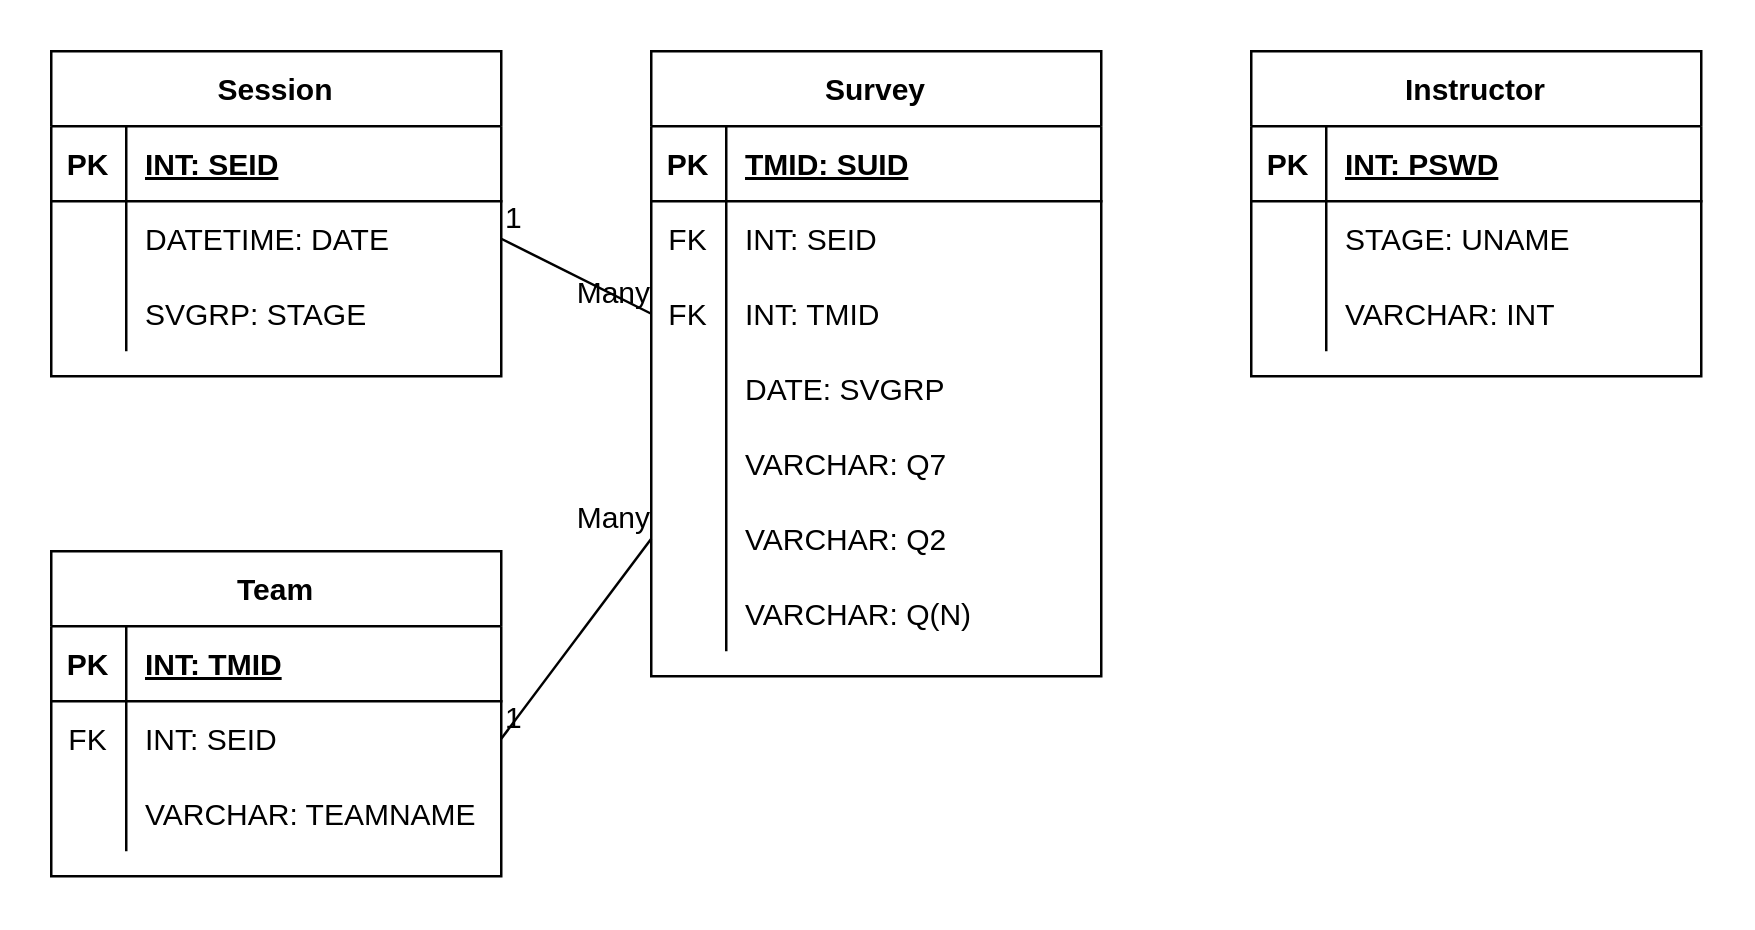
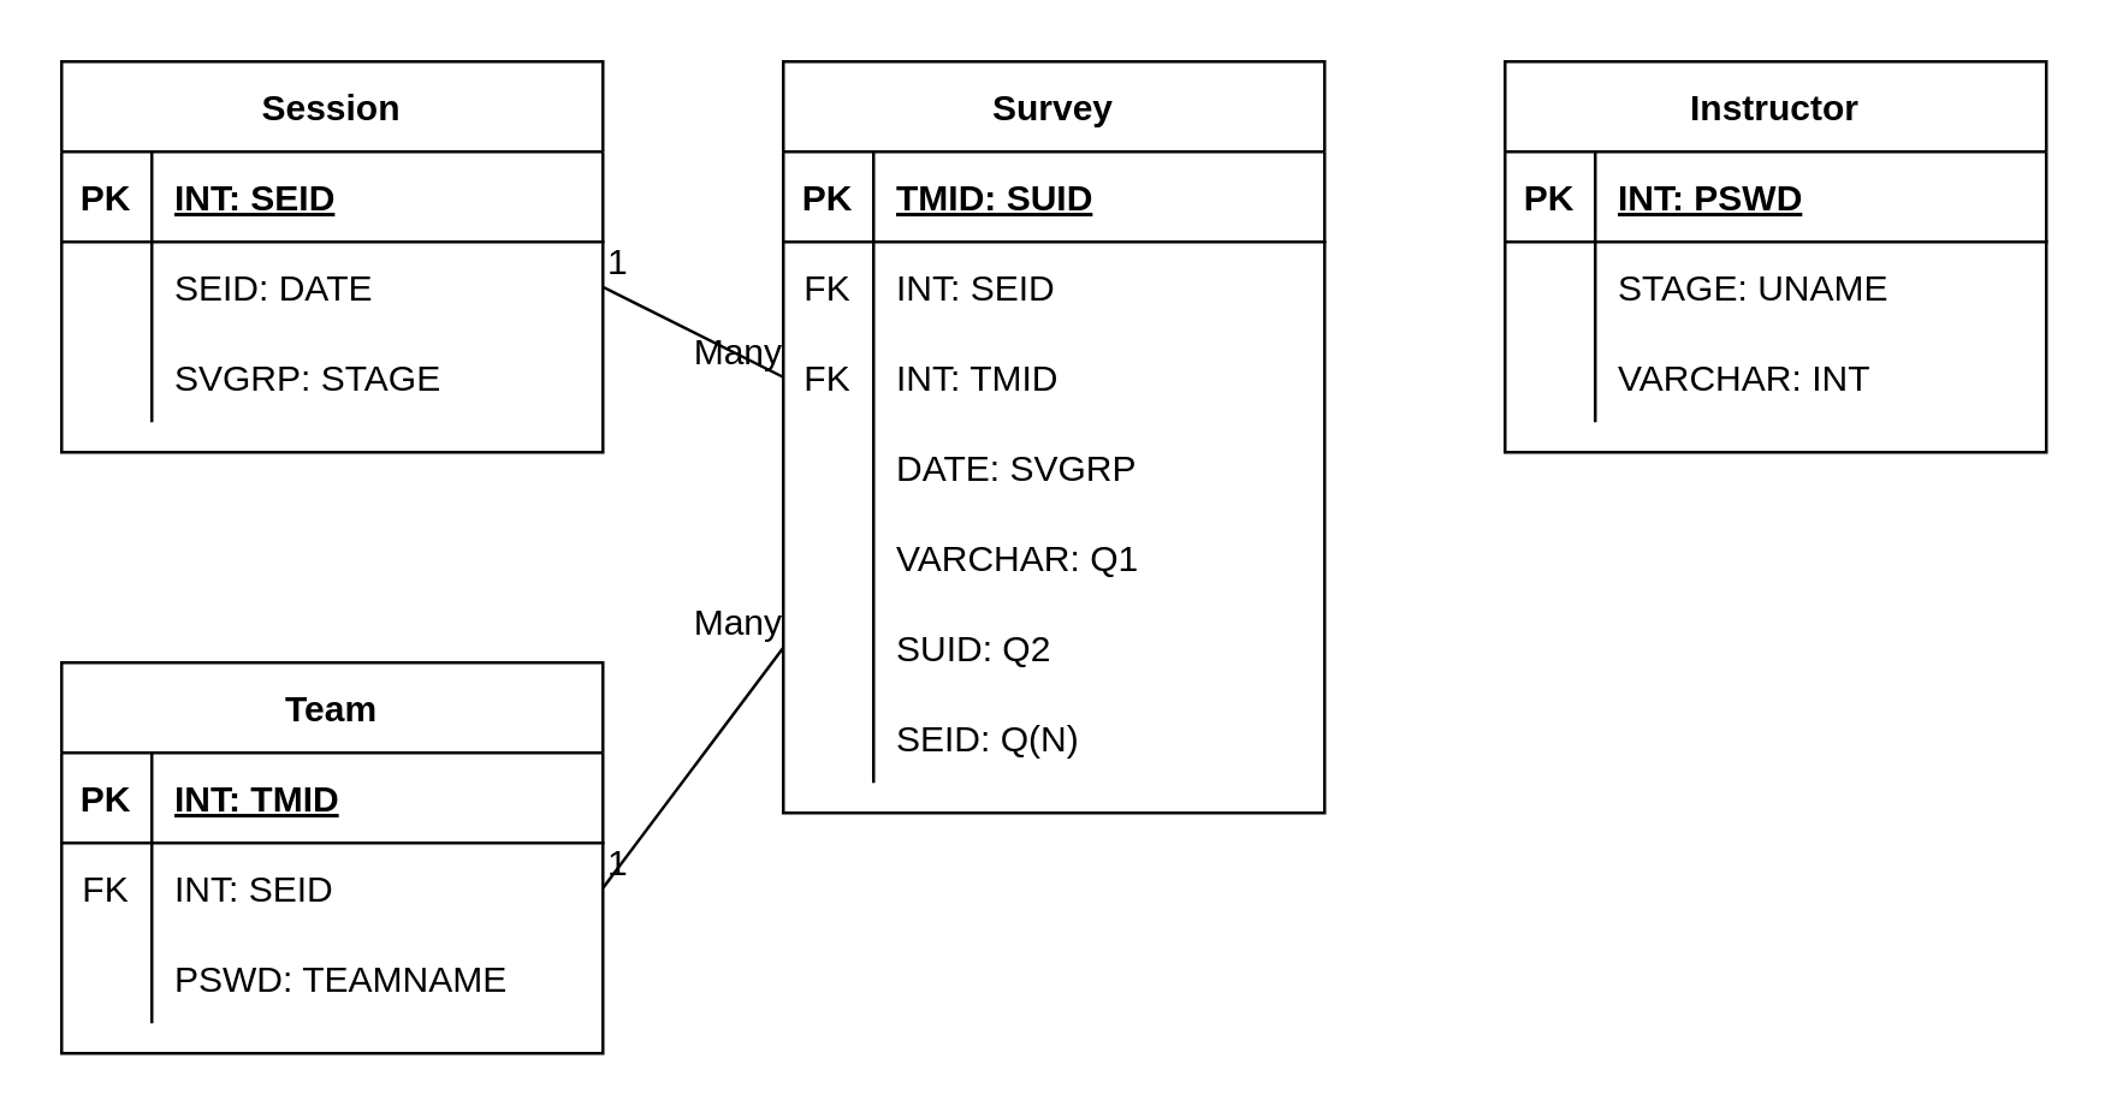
  <mxCell id="0" />
  <mxCell id="1" parent="0" />
  <mxCell id="2" value="Session" style="shape=table;startSize=30;container=1;collapsible=1;childLayout=tableLayout;fixedRows=1;rowLines=0;fontStyle=1;align=center;resizeLast=1;" vertex="1" parent="1"><mxGeometry x="20" y="20" width="180" height="130" as="geometry" /></mxCell>
  <mxCell id="3" value="" style="shape=tableRow;horizontal=0;startSize=0;swimlaneHead=0;swimlaneBody=0;fillColor=none;collapsible=0;dropTarget=0;points=[[0,0.5],[1,0.5]];portConstraint=eastwest;top=0;left=0;right=0;bottom=1;" vertex="1" parent="2"><mxGeometry y="30" width="180" height="30" as="geometry" /></mxCell>
  <mxCell id="4" value="PK" style="shape=partialRectangle;connectable=0;fillColor=none;top=0;left=0;bottom=0;right=0;fontStyle=1;overflow=hidden;" vertex="1" parent="3"><mxGeometry width="30" height="30" as="geometry"><mxRectangle width="30" height="30" as="alternateBounds" /></mxGeometry></mxCell>
  <mxCell id="5" value="INT: SEID" style="shape=partialRectangle;connectable=0;fillColor=none;top=0;left=0;bottom=0;right=0;align=left;spacingLeft=6;fontStyle=5;overflow=hidden;" vertex="1" parent="3"><mxGeometry x="30" width="150" height="30" as="geometry"><mxRectangle width="150" height="30" as="alternateBounds" /></mxGeometry></mxCell>
  <mxCell id="6" value="" style="shape=tableRow;horizontal=0;startSize=0;swimlaneHead=0;swimlaneBody=0;fillColor=none;collapsible=0;dropTarget=0;points=[[0,0.5],[1,0.5]];portConstraint=eastwest;top=0;left=0;right=0;bottom=0;" vertex="1" parent="2"><mxGeometry y="60" width="180" height="30" as="geometry" /></mxCell>
  <mxCell id="7" value="" style="shape=partialRectangle;connectable=0;fillColor=none;top=0;left=0;bottom=0;right=0;editable=1;overflow=hidden;" vertex="1" parent="6"><mxGeometry width="30" height="30" as="geometry"><mxRectangle width="30" height="30" as="alternateBounds" /></mxGeometry></mxCell>
- <mxCell id="8" value="DATETIME: DATE" style="shape=partialRectangle;connectable=0;fillColor=none;top=0;left=0;bottom=0;right=0;align=left;spacingLeft=6;overflow=hidden;" vertex="1" parent="6"><mxGeometry x="30" width="150" height="30" as="geometry"><mxRectangle width="150" height="30" as="alternateBounds" /></mxGeometry></mxCell>
+ <mxCell id="8" value="SEID: DATE" style="shape=partialRectangle;connectable=0;fillColor=none;top=0;left=0;bottom=0;right=0;align=left;spacingLeft=6;overflow=hidden;" vertex="1" parent="6"><mxGeometry x="30" width="150" height="30" as="geometry"><mxRectangle width="150" height="30" as="alternateBounds" /></mxGeometry></mxCell>
  <mxCell id="9" value="" style="shape=tableRow;horizontal=0;startSize=0;swimlaneHead=0;swimlaneBody=0;fillColor=none;collapsible=0;dropTarget=0;points=[[0,0.5],[1,0.5]];portConstraint=eastwest;top=0;left=0;right=0;bottom=0;" vertex="1" parent="2"><mxGeometry y="90" width="180" height="30" as="geometry" /></mxCell>
  <mxCell id="10" value="" style="shape=partialRectangle;connectable=0;fillColor=none;top=0;left=0;bottom=0;right=0;editable=1;overflow=hidden;" vertex="1" parent="9"><mxGeometry width="30" height="30" as="geometry"><mxRectangle width="30" height="30" as="alternateBounds" /></mxGeometry></mxCell>
  <mxCell id="11" value="SVGRP: STAGE" style="shape=partialRectangle;connectable=0;fillColor=none;top=0;left=0;bottom=0;right=0;align=left;spacingLeft=6;overflow=hidden;" vertex="1" parent="9"><mxGeometry x="30" width="150" height="30" as="geometry"><mxRectangle width="150" height="30" as="alternateBounds" /></mxGeometry></mxCell>
  <mxCell id="12" value="Team" style="shape=table;startSize=30;container=1;collapsible=1;childLayout=tableLayout;fixedRows=1;rowLines=0;fontStyle=1;align=center;resizeLast=1;" vertex="1" parent="1"><mxGeometry x="20" y="220" width="180" height="130" as="geometry" /></mxCell>
  <mxCell id="13" value="" style="shape=tableRow;horizontal=0;startSize=0;swimlaneHead=0;swimlaneBody=0;fillColor=none;collapsible=0;dropTarget=0;points=[[0,0.5],[1,0.5]];portConstraint=eastwest;top=0;left=0;right=0;bottom=1;" vertex="1" parent="12"><mxGeometry y="30" width="180" height="30" as="geometry" /></mxCell>
  <mxCell id="14" value="PK" style="shape=partialRectangle;connectable=0;fillColor=none;top=0;left=0;bottom=0;right=0;fontStyle=1;overflow=hidden;" vertex="1" parent="13"><mxGeometry width="30" height="30" as="geometry"><mxRectangle width="30" height="30" as="alternateBounds" /></mxGeometry></mxCell>
  <mxCell id="15" value="INT: TMID" style="shape=partialRectangle;connectable=0;fillColor=none;top=0;left=0;bottom=0;right=0;align=left;spacingLeft=6;fontStyle=5;overflow=hidden;" vertex="1" parent="13"><mxGeometry x="30" width="150" height="30" as="geometry"><mxRectangle width="150" height="30" as="alternateBounds" /></mxGeometry></mxCell>
  <mxCell id="16" value="" style="shape=tableRow;horizontal=0;startSize=0;swimlaneHead=0;swimlaneBody=0;fillColor=none;collapsible=0;dropTarget=0;points=[[0,0.5],[1,0.5]];portConstraint=eastwest;top=0;left=0;right=0;bottom=0;" vertex="1" parent="12"><mxGeometry y="60" width="180" height="30" as="geometry" /></mxCell>
  <mxCell id="17" value="FK" style="shape=partialRectangle;connectable=0;fillColor=none;top=0;left=0;bottom=0;right=0;editable=1;overflow=hidden;" vertex="1" parent="16"><mxGeometry width="30" height="30" as="geometry"><mxRectangle width="30" height="30" as="alternateBounds" /></mxGeometry></mxCell>
  <mxCell id="18" value="INT: SEID" style="shape=partialRectangle;connectable=0;fillColor=none;top=0;left=0;bottom=0;right=0;align=left;spacingLeft=6;overflow=hidden;" vertex="1" parent="16"><mxGeometry x="30" width="150" height="30" as="geometry"><mxRectangle width="150" height="30" as="alternateBounds" /></mxGeometry></mxCell>
  <mxCell id="19" value="" style="shape=tableRow;horizontal=0;startSize=0;swimlaneHead=0;swimlaneBody=0;fillColor=none;collapsible=0;dropTarget=0;points=[[0,0.5],[1,0.5]];portConstraint=eastwest;top=0;left=0;right=0;bottom=0;" vertex="1" parent="12"><mxGeometry y="90" width="180" height="30" as="geometry" /></mxCell>
  <mxCell id="20" value="" style="shape=partialRectangle;connectable=0;fillColor=none;top=0;left=0;bottom=0;right=0;editable=1;overflow=hidden;" vertex="1" parent="19"><mxGeometry width="30" height="30" as="geometry"><mxRectangle width="30" height="30" as="alternateBounds" /></mxGeometry></mxCell>
- <mxCell id="21" value="VARCHAR: TEAMNAME" style="shape=partialRectangle;connectable=0;fillColor=none;top=0;left=0;bottom=0;right=0;align=left;spacingLeft=6;overflow=hidden;" vertex="1" parent="19"><mxGeometry x="30" width="150" height="30" as="geometry"><mxRectangle width="150" height="30" as="alternateBounds" /></mxGeometry></mxCell>
+ <mxCell id="21" value="PSWD: TEAMNAME" style="shape=partialRectangle;connectable=0;fillColor=none;top=0;left=0;bottom=0;right=0;align=left;spacingLeft=6;overflow=hidden;" vertex="1" parent="19"><mxGeometry x="30" width="150" height="30" as="geometry"><mxRectangle width="150" height="30" as="alternateBounds" /></mxGeometry></mxCell>
  <mxCell id="22" value="Instructor" style="shape=table;startSize=30;container=1;collapsible=1;childLayout=tableLayout;fixedRows=1;rowLines=0;fontStyle=1;align=center;resizeLast=1;" vertex="1" parent="1"><mxGeometry x="500" y="20" width="180" height="130" as="geometry" /></mxCell>
  <mxCell id="23" value="" style="shape=tableRow;horizontal=0;startSize=0;swimlaneHead=0;swimlaneBody=0;fillColor=none;collapsible=0;dropTarget=0;points=[[0,0.5],[1,0.5]];portConstraint=eastwest;top=0;left=0;right=0;bottom=1;" vertex="1" parent="22"><mxGeometry y="30" width="180" height="30" as="geometry" /></mxCell>
  <mxCell id="24" value="PK" style="shape=partialRectangle;connectable=0;fillColor=none;top=0;left=0;bottom=0;right=0;fontStyle=1;overflow=hidden;" vertex="1" parent="23"><mxGeometry width="30" height="30" as="geometry"><mxRectangle width="30" height="30" as="alternateBounds" /></mxGeometry></mxCell>
  <mxCell id="25" value="INT: PSWD" style="shape=partialRectangle;connectable=0;fillColor=none;top=0;left=0;bottom=0;right=0;align=left;spacingLeft=6;fontStyle=5;overflow=hidden;" vertex="1" parent="23"><mxGeometry x="30" width="150" height="30" as="geometry"><mxRectangle width="150" height="30" as="alternateBounds" /></mxGeometry></mxCell>
  <mxCell id="26" value="" style="shape=tableRow;horizontal=0;startSize=0;swimlaneHead=0;swimlaneBody=0;fillColor=none;collapsible=0;dropTarget=0;points=[[0,0.5],[1,0.5]];portConstraint=eastwest;top=0;left=0;right=0;bottom=0;" vertex="1" parent="22"><mxGeometry y="60" width="180" height="30" as="geometry" /></mxCell>
  <mxCell id="27" value="" style="shape=partialRectangle;connectable=0;fillColor=none;top=0;left=0;bottom=0;right=0;editable=1;overflow=hidden;" vertex="1" parent="26"><mxGeometry width="30" height="30" as="geometry"><mxRectangle width="30" height="30" as="alternateBounds" /></mxGeometry></mxCell>
  <mxCell id="28" value="STAGE: UNAME" style="shape=partialRectangle;connectable=0;fillColor=none;top=0;left=0;bottom=0;right=0;align=left;spacingLeft=6;overflow=hidden;" vertex="1" parent="26"><mxGeometry x="30" width="150" height="30" as="geometry"><mxRectangle width="150" height="30" as="alternateBounds" /></mxGeometry></mxCell>
  <mxCell id="29" value="" style="shape=tableRow;horizontal=0;startSize=0;swimlaneHead=0;swimlaneBody=0;fillColor=none;collapsible=0;dropTarget=0;points=[[0,0.5],[1,0.5]];portConstraint=eastwest;top=0;left=0;right=0;bottom=0;" vertex="1" parent="22"><mxGeometry y="90" width="180" height="30" as="geometry" /></mxCell>
  <mxCell id="30" value="" style="shape=partialRectangle;connectable=0;fillColor=none;top=0;left=0;bottom=0;right=0;editable=1;overflow=hidden;" vertex="1" parent="29"><mxGeometry width="30" height="30" as="geometry"><mxRectangle width="30" height="30" as="alternateBounds" /></mxGeometry></mxCell>
  <mxCell id="31" value="VARCHAR: INT" style="shape=partialRectangle;connectable=0;fillColor=none;top=0;left=0;bottom=0;right=0;align=left;spacingLeft=6;overflow=hidden;" vertex="1" parent="29"><mxGeometry x="30" width="150" height="30" as="geometry"><mxRectangle width="150" height="30" as="alternateBounds" /></mxGeometry></mxCell>
  <mxCell id="32" value="Survey" style="shape=table;startSize=30;container=1;collapsible=1;childLayout=tableLayout;fixedRows=1;rowLines=0;fontStyle=1;align=center;resizeLast=1;" vertex="1" parent="1"><mxGeometry x="260" y="20" width="180" height="250" as="geometry" /></mxCell>
  <mxCell id="33" value="" style="shape=tableRow;horizontal=0;startSize=0;swimlaneHead=0;swimlaneBody=0;fillColor=none;collapsible=0;dropTarget=0;points=[[0,0.5],[1,0.5]];portConstraint=eastwest;top=0;left=0;right=0;bottom=1;" vertex="1" parent="32"><mxGeometry y="30" width="180" height="30" as="geometry" /></mxCell>
  <mxCell id="34" value="PK" style="shape=partialRectangle;connectable=0;fillColor=none;top=0;left=0;bottom=0;right=0;fontStyle=1;overflow=hidden;" vertex="1" parent="33"><mxGeometry width="30" height="30" as="geometry"><mxRectangle width="30" height="30" as="alternateBounds" /></mxGeometry></mxCell>
  <mxCell id="35" value="TMID: SUID" style="shape=partialRectangle;connectable=0;fillColor=none;top=0;left=0;bottom=0;right=0;align=left;spacingLeft=6;fontStyle=5;overflow=hidden;" vertex="1" parent="33"><mxGeometry x="30" width="150" height="30" as="geometry"><mxRectangle width="150" height="30" as="alternateBounds" /></mxGeometry></mxCell>
  <mxCell id="36" value="" style="shape=tableRow;horizontal=0;startSize=0;swimlaneHead=0;swimlaneBody=0;fillColor=none;collapsible=0;dropTarget=0;points=[[0,0.5],[1,0.5]];portConstraint=eastwest;top=0;left=0;right=0;bottom=0;" vertex="1" parent="32"><mxGeometry y="60" width="180" height="30" as="geometry" /></mxCell>
  <mxCell id="37" value="FK" style="shape=partialRectangle;connectable=0;fillColor=none;top=0;left=0;bottom=0;right=0;editable=1;overflow=hidden;" vertex="1" parent="36"><mxGeometry width="30" height="30" as="geometry"><mxRectangle width="30" height="30" as="alternateBounds" /></mxGeometry></mxCell>
  <mxCell id="38" value="INT: SEID" style="shape=partialRectangle;connectable=0;fillColor=none;top=0;left=0;bottom=0;right=0;align=left;spacingLeft=6;overflow=hidden;" vertex="1" parent="36"><mxGeometry x="30" width="150" height="30" as="geometry"><mxRectangle width="150" height="30" as="alternateBounds" /></mxGeometry></mxCell>
  <mxCell id="39" value="" style="shape=tableRow;horizontal=0;startSize=0;swimlaneHead=0;swimlaneBody=0;fillColor=none;collapsible=0;dropTarget=0;points=[[0,0.5],[1,0.5]];portConstraint=eastwest;top=0;left=0;right=0;bottom=0;" vertex="1" parent="32"><mxGeometry y="90" width="180" height="30" as="geometry" /></mxCell>
  <mxCell id="40" value="FK" style="shape=partialRectangle;connectable=0;fillColor=none;top=0;left=0;bottom=0;right=0;editable=1;overflow=hidden;" vertex="1" parent="39"><mxGeometry width="30" height="30" as="geometry"><mxRectangle width="30" height="30" as="alternateBounds" /></mxGeometry></mxCell>
  <mxCell id="41" value="INT: TMID" style="shape=partialRectangle;connectable=0;fillColor=none;top=0;left=0;bottom=0;right=0;align=left;spacingLeft=6;overflow=hidden;" vertex="1" parent="39"><mxGeometry x="30" width="150" height="30" as="geometry"><mxRectangle width="150" height="30" as="alternateBounds" /></mxGeometry></mxCell>
  <mxCell id="42" value="" style="shape=tableRow;horizontal=0;startSize=0;swimlaneHead=0;swimlaneBody=0;fillColor=none;collapsible=0;dropTarget=0;points=[[0,0.5],[1,0.5]];portConstraint=eastwest;top=0;left=0;right=0;bottom=0;" vertex="1" parent="32"><mxGeometry y="120" width="180" height="30" as="geometry" /></mxCell>
  <mxCell id="43" value="" style="shape=partialRectangle;connectable=0;fillColor=none;top=0;left=0;bottom=0;right=0;editable=1;overflow=hidden;" vertex="1" parent="42"><mxGeometry width="30" height="30" as="geometry"><mxRectangle width="30" height="30" as="alternateBounds" /></mxGeometry></mxCell>
  <mxCell id="44" value="DATE: SVGRP" style="shape=partialRectangle;connectable=0;fillColor=none;top=0;left=0;bottom=0;right=0;align=left;spacingLeft=6;overflow=hidden;" vertex="1" parent="42"><mxGeometry x="30" width="150" height="30" as="geometry"><mxRectangle width="150" height="30" as="alternateBounds" /></mxGeometry></mxCell>
  <mxCell id="45" value="" style="shape=tableRow;horizontal=0;startSize=0;swimlaneHead=0;swimlaneBody=0;fillColor=none;collapsible=0;dropTarget=0;points=[[0,0.5],[1,0.5]];portConstraint=eastwest;top=0;left=0;right=0;bottom=0;" vertex="1" parent="32"><mxGeometry y="150" width="180" height="30" as="geometry" /></mxCell>
  <mxCell id="46" value="" style="shape=partialRectangle;connectable=0;fillColor=none;top=0;left=0;bottom=0;right=0;editable=1;overflow=hidden;" vertex="1" parent="45"><mxGeometry width="30" height="30" as="geometry"><mxRectangle width="30" height="30" as="alternateBounds" /></mxGeometry></mxCell>
- <mxCell id="47" value="VARCHAR: Q7" style="shape=partialRectangle;connectable=0;fillColor=none;top=0;left=0;bottom=0;right=0;align=left;spacingLeft=6;overflow=hidden;" vertex="1" parent="45"><mxGeometry x="30" width="150" height="30" as="geometry"><mxRectangle width="150" height="30" as="alternateBounds" /></mxGeometry></mxCell>
+ <mxCell id="47" value="VARCHAR: Q1" style="shape=partialRectangle;connectable=0;fillColor=none;top=0;left=0;bottom=0;right=0;align=left;spacingLeft=6;overflow=hidden;" vertex="1" parent="45"><mxGeometry x="30" width="150" height="30" as="geometry"><mxRectangle width="150" height="30" as="alternateBounds" /></mxGeometry></mxCell>
  <mxCell id="48" value="" style="shape=tableRow;horizontal=0;startSize=0;swimlaneHead=0;swimlaneBody=0;fillColor=none;collapsible=0;dropTarget=0;points=[[0,0.5],[1,0.5]];portConstraint=eastwest;top=0;left=0;right=0;bottom=0;" vertex="1" parent="32"><mxGeometry y="180" width="180" height="30" as="geometry" /></mxCell>
  <mxCell id="49" value="" style="shape=partialRectangle;connectable=0;fillColor=none;top=0;left=0;bottom=0;right=0;editable=1;overflow=hidden;" vertex="1" parent="48"><mxGeometry width="30" height="30" as="geometry"><mxRectangle width="30" height="30" as="alternateBounds" /></mxGeometry></mxCell>
- <mxCell id="50" value="VARCHAR: Q2" style="shape=partialRectangle;connectable=0;fillColor=none;top=0;left=0;bottom=0;right=0;align=left;spacingLeft=6;overflow=hidden;" vertex="1" parent="48"><mxGeometry x="30" width="150" height="30" as="geometry"><mxRectangle width="150" height="30" as="alternateBounds" /></mxGeometry></mxCell>
+ <mxCell id="50" value="SUID: Q2" style="shape=partialRectangle;connectable=0;fillColor=none;top=0;left=0;bottom=0;right=0;align=left;spacingLeft=6;overflow=hidden;" vertex="1" parent="48"><mxGeometry x="30" width="150" height="30" as="geometry"><mxRectangle width="150" height="30" as="alternateBounds" /></mxGeometry></mxCell>
  <mxCell id="51" value="" style="shape=tableRow;horizontal=0;startSize=0;swimlaneHead=0;swimlaneBody=0;fillColor=none;collapsible=0;dropTarget=0;points=[[0,0.5],[1,0.5]];portConstraint=eastwest;top=0;left=0;right=0;bottom=0;" vertex="1" parent="32"><mxGeometry y="210" width="180" height="30" as="geometry" /></mxCell>
  <mxCell id="52" value="" style="shape=partialRectangle;connectable=0;fillColor=none;top=0;left=0;bottom=0;right=0;editable=1;overflow=hidden;" vertex="1" parent="51"><mxGeometry width="30" height="30" as="geometry"><mxRectangle width="30" height="30" as="alternateBounds" /></mxGeometry></mxCell>
- <mxCell id="53" value="VARCHAR: Q(N)" style="shape=partialRectangle;connectable=0;fillColor=none;top=0;left=0;bottom=0;right=0;align=left;spacingLeft=6;overflow=hidden;" vertex="1" parent="51"><mxGeometry x="30" width="150" height="30" as="geometry"><mxRectangle width="150" height="30" as="alternateBounds" /></mxGeometry></mxCell>
+ <mxCell id="53" value="SEID: Q(N)" style="shape=partialRectangle;connectable=0;fillColor=none;top=0;left=0;bottom=0;right=0;align=left;spacingLeft=6;overflow=hidden;" vertex="1" parent="51"><mxGeometry x="30" width="150" height="30" as="geometry"><mxRectangle width="150" height="30" as="alternateBounds" /></mxGeometry></mxCell>
  <mxCell id="54" value="" style="endArrow=none;html=1;rounded=0;exitX=1;exitY=0.5;exitDx=0;exitDy=0;entryX=0;entryY=0.5;entryDx=0;entryDy=0;" edge="1" parent="1" source="6" target="39"><mxGeometry relative="1" as="geometry"><mxPoint x="320" y="260" as="sourcePoint" /><mxPoint x="480" y="260" as="targetPoint" /></mxGeometry></mxCell>
  <mxCell id="55" value="1" style="resizable=0;html=1;align=left;verticalAlign=bottom;" connectable="0" vertex="1" parent="54"><mxGeometry x="-1" relative="1" as="geometry" /></mxCell>
  <mxCell id="56" value="Many" style="resizable=0;html=1;align=right;verticalAlign=bottom;" connectable="0" vertex="1" parent="54"><mxGeometry x="1" relative="1" as="geometry" /></mxCell>
  <mxCell id="57" value="" style="endArrow=none;html=1;rounded=0;exitX=1;exitY=0.5;exitDx=0;exitDy=0;entryX=0;entryY=0.5;entryDx=0;entryDy=0;" edge="1" parent="1" source="16" target="48"><mxGeometry relative="1" as="geometry"><mxPoint x="210" y="105" as="sourcePoint" /><mxPoint x="270" y="135" as="targetPoint" /></mxGeometry></mxCell>
  <mxCell id="58" value="1" style="resizable=0;html=1;align=left;verticalAlign=bottom;" connectable="0" vertex="1" parent="57"><mxGeometry x="-1" relative="1" as="geometry" /></mxCell>
  <mxCell id="59" value="Many" style="resizable=0;html=1;align=right;verticalAlign=bottom;" connectable="0" vertex="1" parent="57"><mxGeometry x="1" relative="1" as="geometry" /></mxCell>
